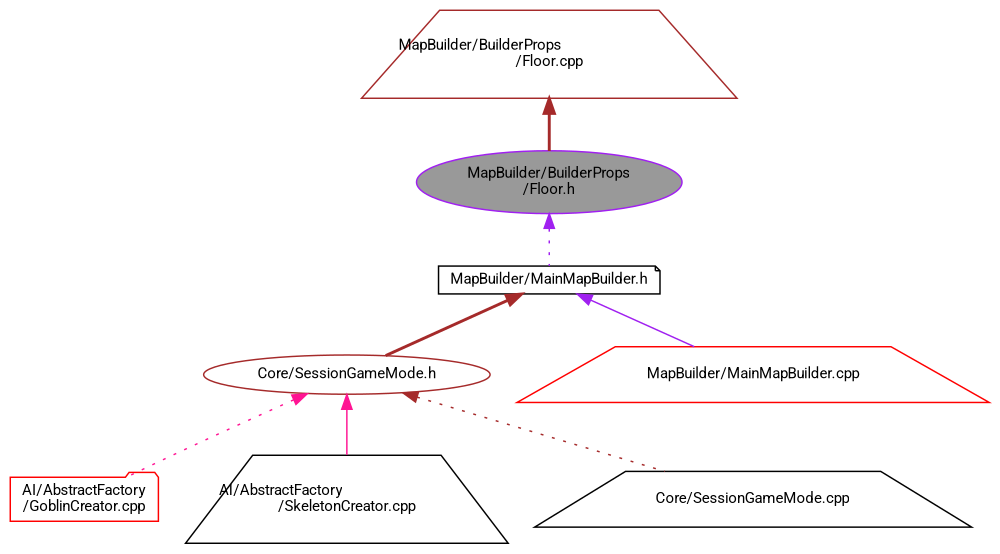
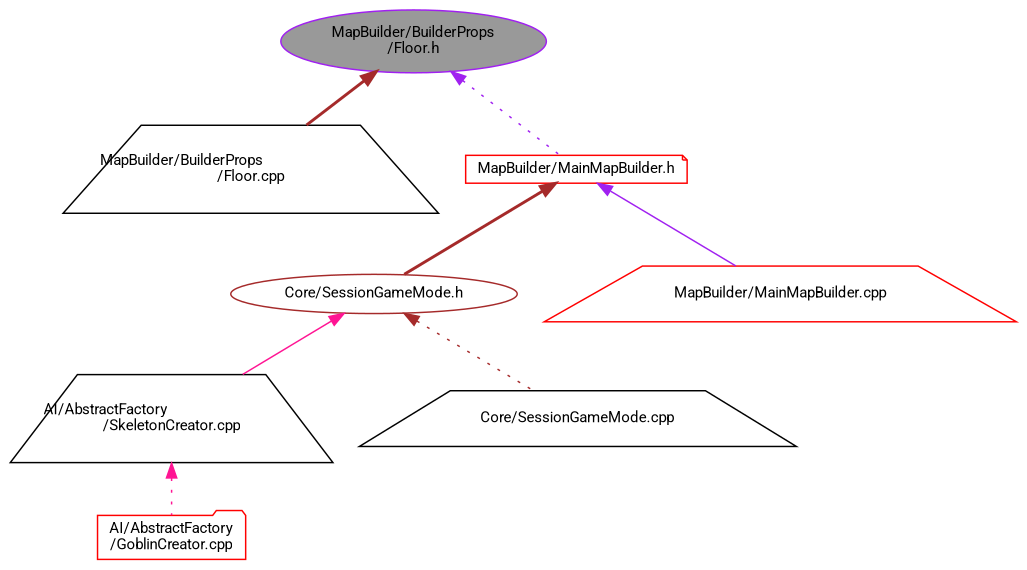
  digraph {
    fontname=Roboto
    node [color=red fillcolor=white fontname=Roboto fontsize=10 shape=trapezium style=filled]
    edge [color=brown dir=back fontname=Roboto fontsize=10 labelfontname=Helvetica labelfontsize=10 style=dotted]
    n1 [color=purple fillcolor=grey60 fontcolor=black height=0.2 label="MapBuilder/BuilderProps\l/Floor.h" shape=ellipse width=0.4]
-   n2 [color=brown height=0.2 label="MapBuilder/BuilderProps\l/Floor.cpp" width=0.4]
-   n3 [color=black height=0.2 label="MapBuilder/MainMapBuilder.h" shape=note width=0.4]
+   n2 [color=black height=0.2 label="MapBuilder/BuilderProps\l/Floor.cpp" width=0.4]
+   n3 [height=0.2 label="MapBuilder/MainMapBuilder.h" shape=note width=0.4]
    n4 [color=brown height=0.2 label="Core/SessionGameMode.h" shape=ellipse width=0.4]
    n5 [height=0.2 label="MapBuilder/MainMapBuilder.cpp" width=0.4]
    n6 [height=0.2 label="AI/AbstractFactory\l/GoblinCreator.cpp" shape=folder width=0.4]
    n7 [color=black height=0.2 label="AI/AbstractFactory\l/SkeletonCreator.cpp" width=0.4]
    n8 [color=black height=0.2 label="Core/SessionGameMode.cpp" width=0.4]
-   n2 -> n1 [style=bold]
+   n1 -> n2 [style=bold]
    n1 -> n3 [color=purple]
    n3 -> n4 [style=bold]
    n3 -> n5 [color=purple style=solid]
-   n4 -> n6 [color=deeppink]
+   n7 -> n6 [color=deeppink]
    n4 -> n7 [color=deeppink style=solid]
    n4 -> n8
  }
